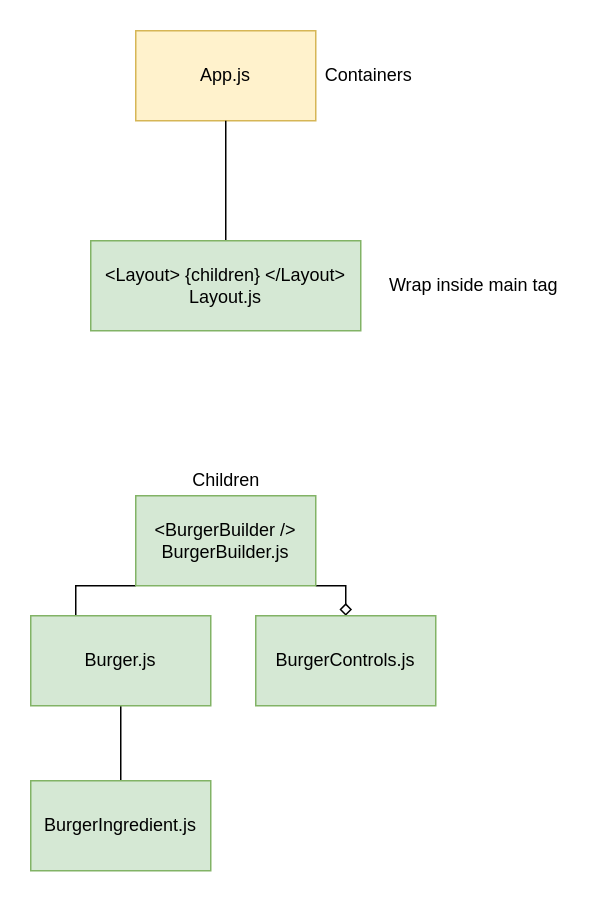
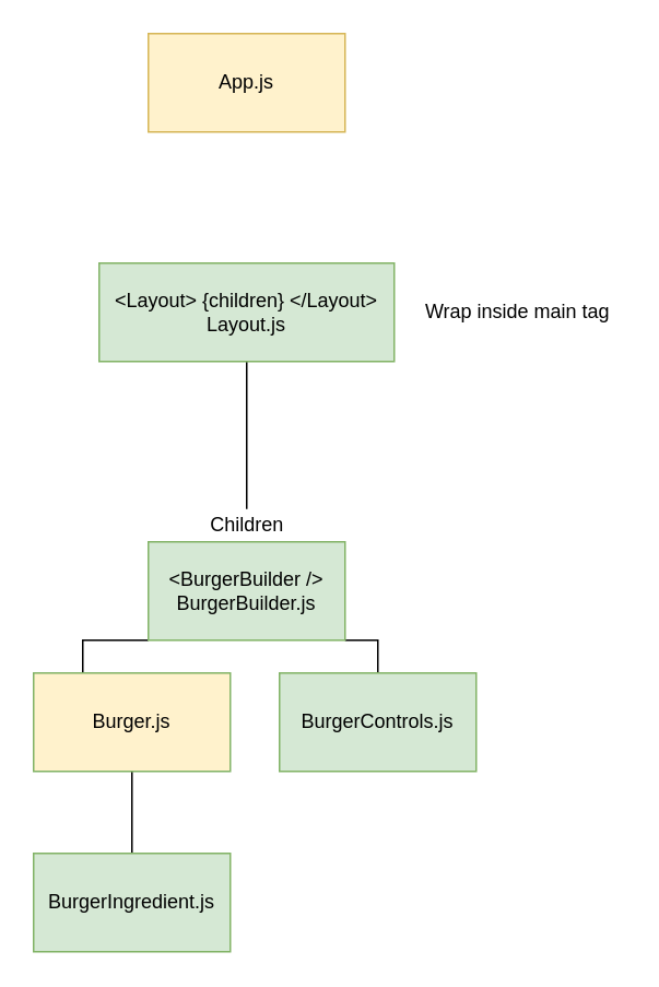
  <mxCell id="0" />
  <mxCell id="1" parent="0" />
  <mxCell id="2" value="App.js" style="rounded=0;whiteSpace=wrap;html=1;fillColor=#fff2cc;strokeColor=#d6b656;" vertex="1" parent="1"><mxGeometry x="90" y="20" width="120" height="60" as="geometry" /></mxCell>
- <mxCell id="3" style="edgeStyle=orthogonalEdgeStyle;rounded=0;orthogonalLoop=1;jettySize=auto;html=1;endArrow=none;endFill=0;" edge="1" parent="1" source="4" target="2"><mxGeometry relative="1" as="geometry"><mxPoint x="150" y="300" as="targetPoint" /></mxGeometry></mxCell>
+ <mxCell id="3" style="edgeStyle=orthogonalEdgeStyle;rounded=0;orthogonalLoop=1;jettySize=auto;html=1;endArrow=none;endFill=0;" edge="1" parent="1" source="4" target="5"><mxGeometry relative="1" as="geometry"><mxPoint x="150" y="300" as="targetPoint" /></mxGeometry></mxCell>
  <mxCell id="4" value="&amp;lt;Layout&amp;gt; {children} &amp;lt;/Layout&amp;gt;&lt;br&gt;Layout.js" style="rounded=0;whiteSpace=wrap;html=1;fillColor=#d5e8d4;strokeColor=#82b366;" vertex="1" parent="1"><mxGeometry x="60" y="160" width="180" height="60" as="geometry" /></mxCell>
  <mxCell id="5" value="Children" style="text;html=1;align=center;verticalAlign=middle;resizable=0;points=[];autosize=1;" vertex="1" parent="1"><mxGeometry x="120" y="310" width="60" height="20" as="geometry" /></mxCell>
  <mxCell id="6" style="edgeStyle=orthogonalEdgeStyle;rounded=0;orthogonalLoop=1;jettySize=auto;html=1;entryX=0.25;entryY=0;entryDx=0;entryDy=0;endArrow=none;endFill=0;" edge="1" parent="1" source="8" target="10"><mxGeometry relative="1" as="geometry"><Array as="points"><mxPoint x="50" y="390" /></Array></mxGeometry></mxCell>
- <mxCell id="7" style="edgeStyle=orthogonalEdgeStyle;rounded=0;orthogonalLoop=1;jettySize=auto;html=1;endArrow=diamond;endFill=0;entryX=0.5;entryY=0;entryDx=0;entryDy=0;" edge="1" parent="1" source="8" target="11"><mxGeometry relative="1" as="geometry"><mxPoint x="230" y="400" as="targetPoint" /><Array as="points"><mxPoint x="230" y="390" /></Array></mxGeometry></mxCell>
+ <mxCell id="7" style="edgeStyle=orthogonalEdgeStyle;rounded=0;orthogonalLoop=1;jettySize=auto;html=1;endArrow=none;endFill=0;entryX=0.5;entryY=0;entryDx=0;entryDy=0;" edge="1" parent="1" source="8" target="11"><mxGeometry relative="1" as="geometry"><mxPoint x="230" y="400" as="targetPoint" /><Array as="points"><mxPoint x="230" y="390" /></Array></mxGeometry></mxCell>
  <mxCell id="8" value="&amp;lt;BurgerBuilder /&amp;gt;&lt;br&gt;BurgerBuilder.js" style="rounded=0;whiteSpace=wrap;html=1;fillColor=#d5e8d4;strokeColor=#82b366;" vertex="1" parent="1"><mxGeometry x="90" y="330" width="120" height="60" as="geometry" /></mxCell>
  <mxCell id="9" style="edgeStyle=orthogonalEdgeStyle;rounded=0;orthogonalLoop=1;jettySize=auto;html=1;endArrow=none;endFill=0;" edge="1" parent="1" source="10"><mxGeometry relative="1" as="geometry"><mxPoint x="80" y="520" as="targetPoint" /></mxGeometry></mxCell>
- <mxCell id="10" value="Burger.js" style="rounded=0;whiteSpace=wrap;html=1;fillColor=#d5e8d4;strokeColor=#82b366;" vertex="1" parent="1"><mxGeometry x="20" y="410" width="120" height="60" as="geometry" /></mxCell>
+ <mxCell id="10" value="Burger.js" style="rounded=0;whiteSpace=wrap;html=1;fillColor=#fff2cc;strokeColor=#82b366;" vertex="1" parent="1"><mxGeometry x="20" y="410" width="120" height="60" as="geometry" /></mxCell>
  <mxCell id="11" value="BurgerControls.js" style="rounded=0;whiteSpace=wrap;html=1;fillColor=#d5e8d4;strokeColor=#82b366;" vertex="1" parent="1"><mxGeometry x="170" y="410" width="120" height="60" as="geometry" /></mxCell>
  <mxCell id="12" value="BurgerIngredient.js" style="rounded=0;whiteSpace=wrap;html=1;fillColor=#d5e8d4;strokeColor=#82b366;" vertex="1" parent="1"><mxGeometry x="20" y="520" width="120" height="60" as="geometry" /></mxCell>
- <mxCell id="13" value="Containers" style="text;html=1;align=center;verticalAlign=middle;resizable=0;points=[];autosize=1;" vertex="1" parent="1"><mxGeometry x="210" y="40" width="70" height="20" as="geometry" /></mxCell>
  <mxCell id="14" value="Wrap inside main tag" style="text;html=1;align=center;verticalAlign=middle;resizable=0;points=[];autosize=1;" vertex="1" parent="1"><mxGeometry x="250" y="180" width="130" height="20" as="geometry" /></mxCell>
